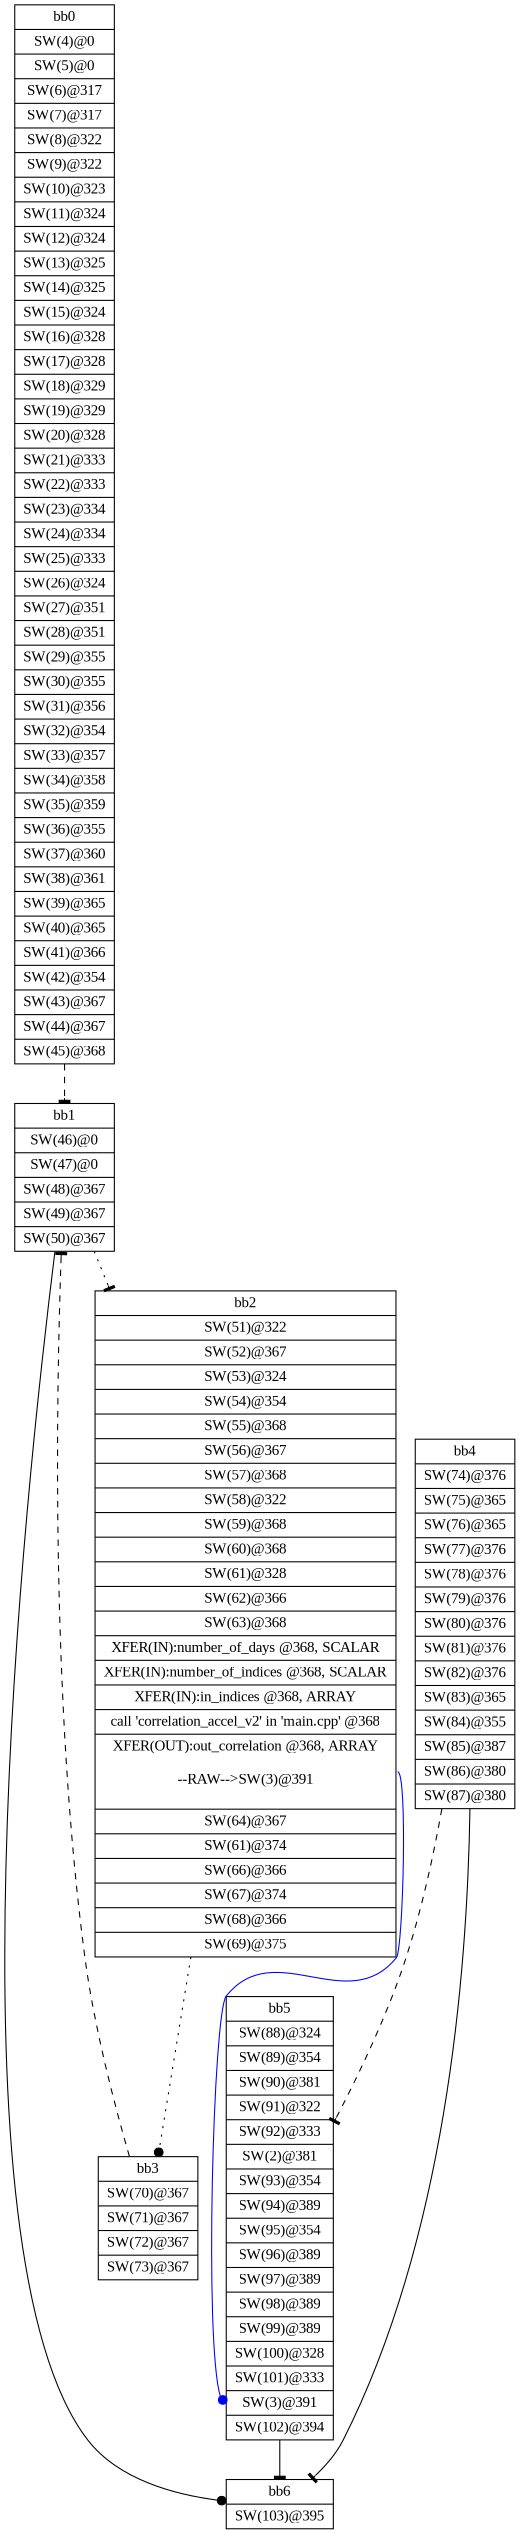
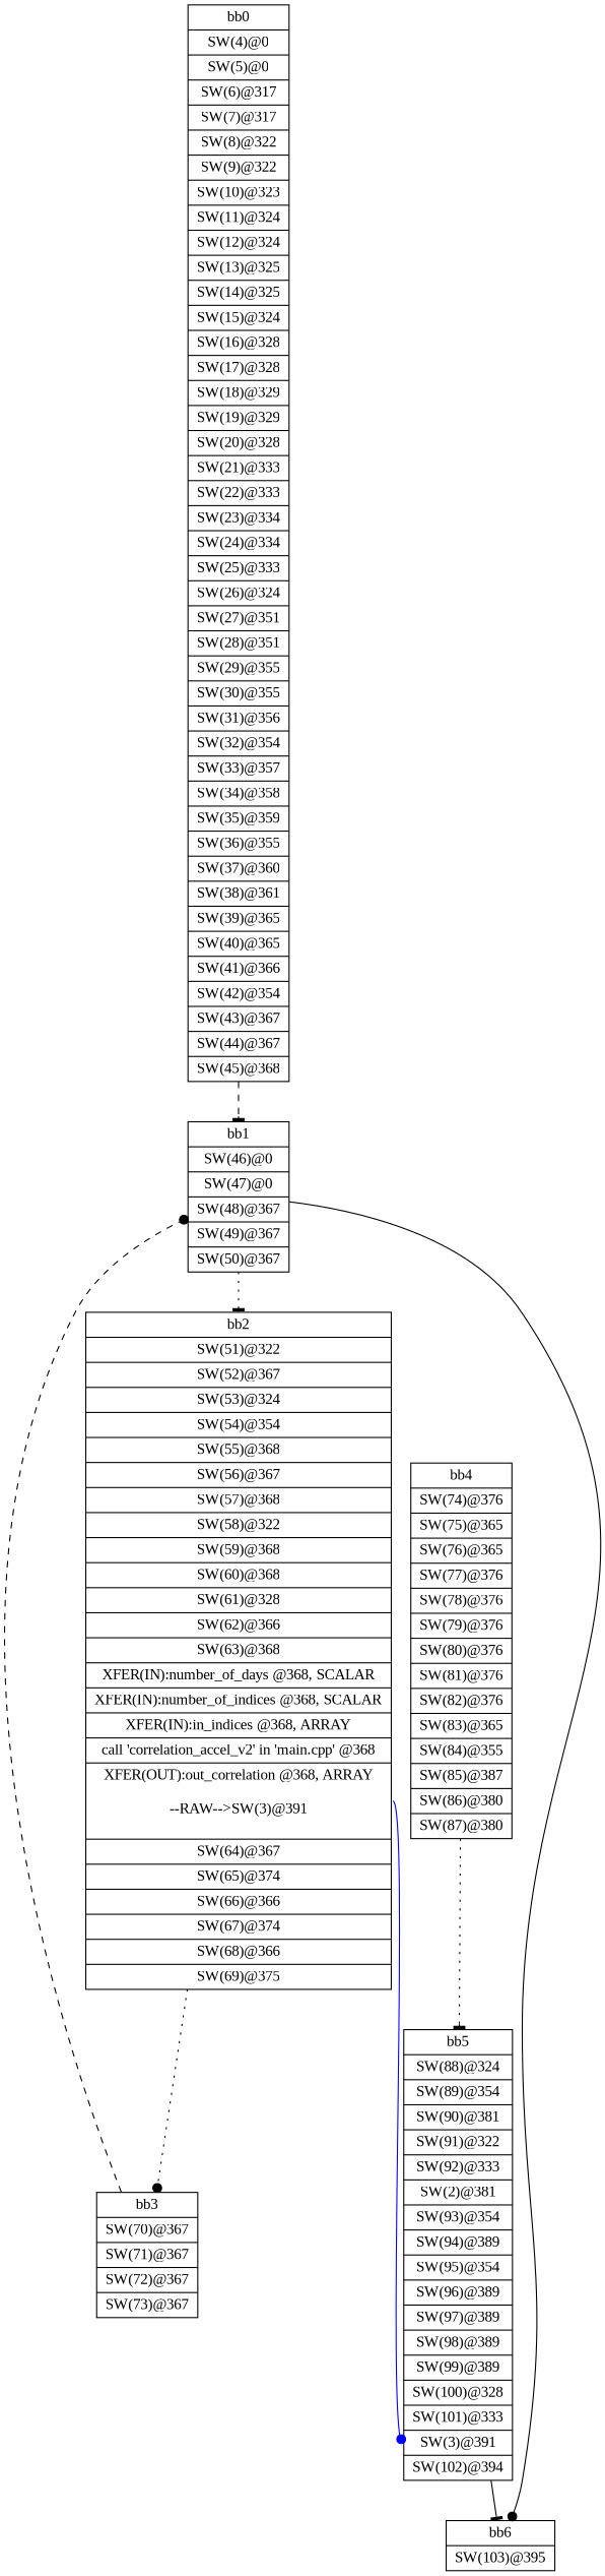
  digraph {
    fontname="Liberation Serif"
    node [fontname="Liberation Serif" shape=record]
    edge [arrowhead=tee fontname="Liberation Serif" style=solid]
    n1 [label="{bb0|<x0x21524f0>SW(4)@0\n|<x0x2152570>SW(5)@0\n|<x0x2152b50>SW(6)@317\n|<x0x2152d90>SW(7)@317\n|<x0x2152fd0>SW(8)@322\n|<x0x2153200>SW(9)@322\n|<x0x2153430>SW(10)@323\n|<x0x2153660>SW(11)@324\n|<x0x2153890>SW(12)@324\n|<x0x2153ac0>SW(13)@325\n|<x0x2155260>SW(14)@325\n|<x0x2157480>SW(15)@324\n|<x0x21576c0>SW(16)@328\n|<x0x21578f0>SW(17)@328\n|<x0x2157b20>SW(18)@329\n|<x0x2157d70>SW(19)@329\n|<x0x2157f80>SW(20)@328\n|<x0x21581c0>SW(21)@333\n|<x0x21583f0>SW(22)@333\n|<x0x2158620>SW(23)@334\n|<x0x2158870>SW(24)@334\n|<x0x2158a80>SW(25)@333\n|<x0x2158cc0>SW(26)@324\n|<x0x2158ef0>SW(27)@351\n|<x0x214f090>SW(28)@351\n|<x0x214f2b0>SW(29)@355\n|<x0x214f4e0>SW(30)@355\n|<x0x214f6f0>SW(31)@356\n|<x0x214f940>SW(32)@354\n|<x0x214fb90>SW(33)@357\n|<x0x214fe00>SW(34)@358\n|<x0x2150050>SW(35)@359\n|<x0x21502a0>SW(36)@355\n|<x0x21504e0>SW(37)@360\n|<x0x2150740>SW(38)@361\n|<x0x2150990>SW(39)@365\n|<x0x2150bb0>SW(40)@365\n|<x0x2150df0>SW(41)@366\n|<x0x2151020>SW(42)@354\n|<x0x2155470>SW(43)@367\n|<x0x2155690>SW(44)@367\n|<x0x21558d0>SW(45)@368\n}"]
    n2 [label="{bb1|<x0x2155c70>SW(46)@0\n|<x0x2155de0>SW(47)@0\n|<x0x2155f80>SW(48)@367\n|<x0x21561b0>SW(49)@367\n|<x0x21563c0>SW(50)@367\n}"]
-   n3 [label="{bb2|<x0x2155b50>SW(51)@322\n|<x0x2156990>SW(52)@367\n|<x0x2156bc0>SW(53)@324\n|<x0x2156df0>SW(54)@354\n|<x0x2157040>SW(55)@368\n|<x0x2157260>SW(56)@367\n|<x0x2159960>SW(57)@368\n|<x0x2159b70>SW(58)@322\n|<x0x2159da0>SW(59)@368\n|<x0x2159fb0>SW(60)@368\n|<x0x215a1d0>SW(61)@328\n|<x0x215a400>SW(62)@366\n|<x0x215a630>SW(63)@368\n|<x0x2160950>XFER(IN):number_of_days @368, SCALAR\n|<x0x2160a30>XFER(IN):number_of_indices @368, SCALAR\n|<x0x2160b10>XFER(IN):in_indices @368, ARRAY\n|<x0x214a320>call 'correlation_accel_v2' in 'main.cpp' @368\n|<x0x2161ed0>XFER(OUT):out_correlation @368, ARRAY\n\n--RAW--\>SW(3)@391\n\n|<x0x215a880>SW(64)@367\n|<x0x215aab0>SW(61)@374\n|<x0x215acc0>SW(66)@366\n|<x0x215aef0>SW(67)@374\n|<x0x215b110>SW(68)@366\n|<x0x215b350>SW(69)@375\n}"]
+   n3 [label="{bb2|<x0x2155b50>SW(51)@322\n|<x0x2156990>SW(52)@367\n|<x0x2156bc0>SW(53)@324\n|<x0x2156df0>SW(54)@354\n|<x0x2157040>SW(55)@368\n|<x0x2157260>SW(56)@367\n|<x0x2159960>SW(57)@368\n|<x0x2159b70>SW(58)@322\n|<x0x2159da0>SW(59)@368\n|<x0x2159fb0>SW(60)@368\n|<x0x215a1d0>SW(61)@328\n|<x0x215a400>SW(62)@366\n|<x0x215a630>SW(63)@368\n|<x0x2160950>XFER(IN):number_of_days @368, SCALAR\n|<x0x2160a30>XFER(IN):number_of_indices @368, SCALAR\n|<x0x2160b10>XFER(IN):in_indices @368, ARRAY\n|<x0x214a320>call 'correlation_accel_v2' in 'main.cpp' @368\n|<x0x2161ed0>XFER(OUT):out_correlation @368, ARRAY\n\n--RAW--\>SW(3)@391\n\n|<x0x215a880>SW(64)@367\n|<x0x215aab0>SW(65)@374\n|<x0x215acc0>SW(66)@366\n|<x0x215aef0>SW(67)@374\n|<x0x215b110>SW(68)@366\n|<x0x215b350>SW(69)@375\n}"]
    n4 [label="{bb6|<x0x2160260>SW(103)@395\n}"]
    n5 [label="{bb3|<x0x215b690>SW(70)@367\n|<x0x215b980>SW(71)@367\n|<x0x215baf0>SW(72)@367\n|<x0x215bd30>SW(73)@367\n}"]
    n6 [label="{bb5|<x0x215e060>SW(88)@324\n|<x0x215e290>SW(89)@354\n|<x0x215e4e0>SW(90)@381\n|<x0x215e700>SW(91)@322\n|<x0x215e930>SW(92)@333\n|<x0x214f030>SW(2)@381\n|<x0x215eb80>SW(93)@354\n|<x0x215edd0>SW(94)@389\n|<x0x215eff0>SW(95)@354\n|<x0x215f240>SW(96)@389\n|<x0x215f450>SW(97)@389\n|<x0x215f660>SW(98)@389\n|<x0x215f870>SW(99)@389\n|<x0x215fab0>SW(100)@328\n|<x0x215fd40>SW(101)@333\n|<x0x214ed10>SW(3)@391\n|<x0x215ff20>SW(102)@394\n}"]
    n7 [label="{bb4|<x0x215c140>SW(74)@376\n|<x0x215c330>SW(75)@365\n|<x0x215c570>SW(76)@365\n|<x0x215c7a0>SW(77)@376\n|<x0x215c9b0>SW(78)@376\n|<x0x215cbc0>SW(79)@376\n|<x0x215cc60>SW(80)@376\n|<x0x215ce70>SW(81)@376\n|<x0x215d0d0>SW(82)@376\n|<x0x215d2f0>SW(83)@365\n|<x0x215d530>SW(84)@355\n|<x0x215d770>SW(85)@387\n|<x0x215db50>SW(86)@380\n|<x0x215dd10>SW(87)@380\n}"]
    n1 -> n2 [style=dashed]
    n2 -> n3 [style=dotted]
    n2 -> n4 [arrowhead=dot]
    n3 -> n5 [arrowhead=dot style=dotted]
    n3 -> n6 [arrowhead=dot color=blue headport=x0x214ed10 tailport=x0x2161ed0]
-   n5 -> n2 [style=dashed]
+   n5 -> n2 [arrowhead=dot style=dashed]
    n6 -> n4
-   n7 -> n4
-   n7 -> n6 [style=dashed]
+   n7 -> n6 [style=dotted]
  }
